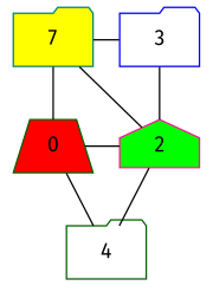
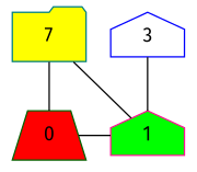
  graph {
    fontname="Fira Sans"
    node [color=darkgreen fontname="Fira Sans" shape=house style=filled]
    edge [fontname="Fira Sans"]
-   1 [color=deeppink fillcolor=green label=2]
+   1 [color=deeppink fillcolor=green]
    0 [fillcolor=red shape=trapezium]
    n3 [color=teal fillcolor=yellow label=7 shape=folder]
-   3 [color=blue shape=folder style=""]
-   4 [shape=folder style=""]
+   3 [color=blue style=""]
    subgraph sub_1 {
      rank=same
      1
      0
    }
    subgraph sub_2 {
      rank=same
      n3
      3
    }
-   1 -- 4
    0 -- 1
-   0 -- 4
    n3 -- 1
    n3 -- 0
-   n3 -- 3
    3 -- 1
  }
